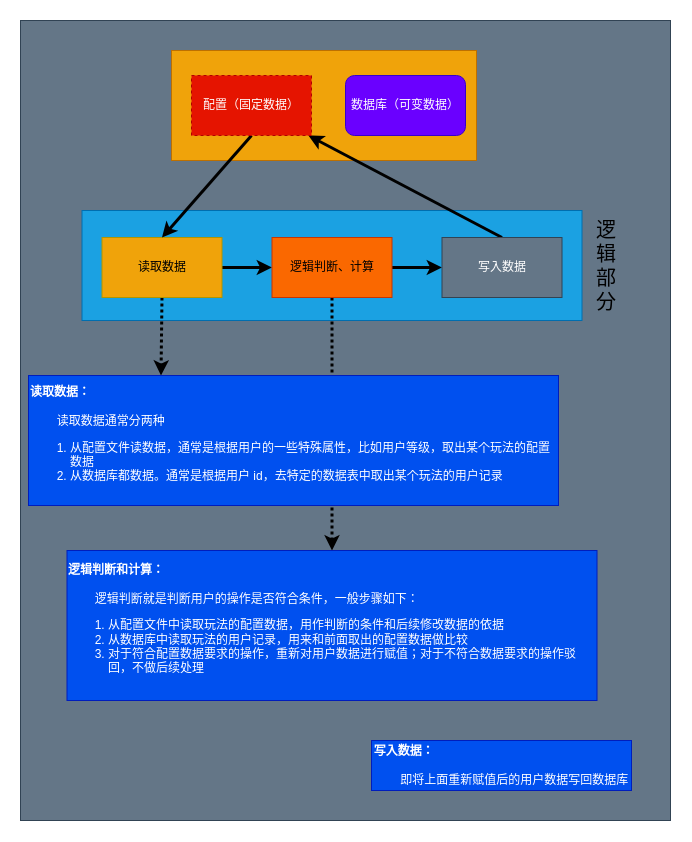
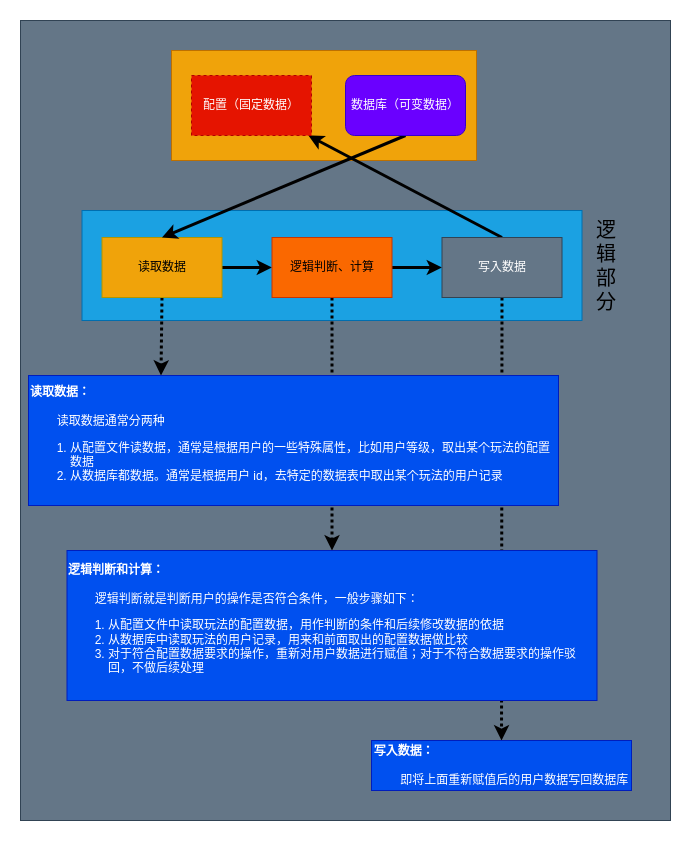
  <mxCell id="0" />
  <mxCell id="1" parent="0" />
  <mxCell id="2" value="" style="rounded=0;whiteSpace=wrap;html=1;fillColor=#647687;strokeColor=#314354;fontColor=#ffffff;" parent="1" vertex="1"><mxGeometry x="20" y="20" width="650" height="800" as="geometry" /></mxCell>
  <mxCell id="3" value="" style="rounded=0;whiteSpace=wrap;html=1;fillColor=#f0a30a;strokeColor=#BD7000;fontColor=#000000;" parent="1" vertex="1"><mxGeometry x="171" y="50" width="305" height="110" as="geometry" /></mxCell>
  <mxCell id="4" value="" style="rounded=0;whiteSpace=wrap;html=1;fillColor=#1ba1e2;strokeColor=#006EAF;fontColor=#ffffff;" parent="1" vertex="1"><mxGeometry x="81.5" y="210" width="500" height="110" as="geometry" /></mxCell>
  <mxCell id="5" style="edgeStyle=none;rounded=0;orthogonalLoop=1;jettySize=auto;html=1;exitX=1;exitY=0.5;exitDx=0;exitDy=0;entryX=0;entryY=0.5;entryDx=0;entryDy=0;strokeWidth=3;" parent="1" source="7" target="10" edge="1"><mxGeometry relative="1" as="geometry" /></mxCell>
  <mxCell id="6" style="edgeStyle=none;rounded=0;orthogonalLoop=1;jettySize=auto;html=1;exitX=0.5;exitY=1;exitDx=0;exitDy=0;entryX=0.25;entryY=0;entryDx=0;entryDy=0;strokeWidth=3;dashed=1;dashPattern=1 1;" parent="1" source="7" target="19" edge="1"><mxGeometry relative="1" as="geometry" /></mxCell>
  <mxCell id="7" value="读取数据" style="rounded=0;whiteSpace=wrap;html=1;fillColor=#f0a30a;strokeColor=#B09500;fontColor=#000000;" parent="1" vertex="1"><mxGeometry x="101.5" y="237" width="120" height="60" as="geometry" /></mxCell>
  <mxCell id="8" style="edgeStyle=none;rounded=0;orthogonalLoop=1;jettySize=auto;html=1;exitX=1;exitY=0.5;exitDx=0;exitDy=0;entryX=0;entryY=0.5;entryDx=0;entryDy=0;strokeWidth=3;" parent="1" source="10" target="13" edge="1"><mxGeometry relative="1" as="geometry" /></mxCell>
  <mxCell id="9" style="edgeStyle=none;rounded=0;orthogonalLoop=1;jettySize=auto;html=1;exitX=0.5;exitY=1;exitDx=0;exitDy=0;dashed=1;dashPattern=1 1;strokeWidth=3;" parent="1" source="10" target="18" edge="1"><mxGeometry relative="1" as="geometry" /></mxCell>
  <mxCell id="10" value="逻辑判断、计算" style="rounded=0;whiteSpace=wrap;html=1;fillColor=#fa6800;strokeColor=#C73500;fontColor=#000000;" parent="1" vertex="1"><mxGeometry x="271.5" y="237" width="120" height="60" as="geometry" /></mxCell>
  <mxCell id="11" style="edgeStyle=none;rounded=0;orthogonalLoop=1;jettySize=auto;html=1;exitX=0.5;exitY=0;exitDx=0;exitDy=0;strokeWidth=3;" parent="1" source="13" target="15" edge="1"><mxGeometry relative="1" as="geometry" /></mxCell>
+ <mxCell id="12" style="edgeStyle=none;rounded=0;orthogonalLoop=1;jettySize=auto;html=1;exitX=0.5;exitY=1;exitDx=0;exitDy=0;dashed=1;dashPattern=1 1;strokeWidth=3;" parent="1" source="13" target="20" edge="1"><mxGeometry relative="1" as="geometry" /></mxCell>
  <mxCell id="13" value="写入数据" style="rounded=0;whiteSpace=wrap;html=1;fillColor=#647687;strokeColor=#314354;fontColor=#ffffff;" parent="1" vertex="1"><mxGeometry x="441.5" y="237" width="120" height="60" as="geometry" /></mxCell>
- <mxCell id="14" style="edgeStyle=none;rounded=0;orthogonalLoop=1;jettySize=auto;html=1;exitX=0.5;exitY=1;exitDx=0;exitDy=0;entryX=0.5;entryY=0;entryDx=0;entryDy=0;strokeWidth=3;" parent="1" source="15" target="7" edge="1"><mxGeometry relative="1" as="geometry" /></mxCell>
  <mxCell id="15" value="配置（固定数据）" style="rounded=0;whiteSpace=wrap;html=1;fillColor=#e51400;strokeColor=#B20000;fontColor=#ffffff;dashed=1;" parent="1" vertex="1"><mxGeometry x="191" y="75" width="120" height="60" as="geometry" /></mxCell>
+ <mxCell id="16" style="edgeStyle=none;rounded=0;orthogonalLoop=1;jettySize=auto;html=1;exitX=0.5;exitY=1;exitDx=0;exitDy=0;entryX=0.5;entryY=0;entryDx=0;entryDy=0;strokeWidth=3;" parent="1" source="17" target="7" edge="1"><mxGeometry relative="1" as="geometry" /></mxCell>
  <mxCell id="17" value="数据库（可变数据）" style="whiteSpace=wrap;html=1;fillColor=#6a00ff;strokeColor=#3700CC;fontColor=#ffffff;rounded=1;" parent="1" vertex="1"><mxGeometry x="345" y="75" width="120" height="60" as="geometry" /></mxCell>
  <mxCell id="18" value="&lt;div style=&quot;color: rgb(255 , 255 , 255) ; text-align: left&quot;&gt;&lt;b&gt;逻辑判断和计算：&lt;/b&gt;&lt;/div&gt;&lt;div style=&quot;color: rgb(255 , 255 , 255) ; text-align: left&quot;&gt;&lt;br&gt;&lt;/div&gt;&lt;div style=&quot;color: rgb(255 , 255 , 255) ; text-align: left&quot;&gt;&amp;nbsp; &amp;nbsp; &amp;nbsp; &amp;nbsp; 逻辑判断就是判断用户的操作是否符合条件，一般步骤如下：&lt;/div&gt;&lt;div style=&quot;color: rgb(255 , 255 , 255) ; text-align: left&quot;&gt;&lt;ol&gt;&lt;li&gt;从配置文件中读取玩法的配置数据，用作判断的条件和后续修改数据的依据&lt;/li&gt;&lt;li&gt;从数据库中读取玩法的用户记录，用来和前面取出的配置数据做比较&lt;/li&gt;&lt;li&gt;对于符合配置数据要求的操作，重新对用户数据进行赋值；对于不符合数据要求的操作驳回，不做后续处理&lt;/li&gt;&lt;/ol&gt;&lt;/div&gt;" style="text;html=1;strokeColor=#001DBC;fillColor=#0050ef;align=center;verticalAlign=middle;whiteSpace=wrap;rounded=0;fontColor=#ffffff;" parent="1" vertex="1"><mxGeometry x="66.5" y="550" width="530" height="150" as="geometry" /></mxCell>
  <mxCell id="19" value="&lt;b style=&quot;color: rgb(255 , 255 , 255)&quot;&gt;读取数据：&lt;br&gt;&lt;/b&gt;&lt;br style=&quot;color: rgb(255 , 255 , 255)&quot;&gt;&lt;span style=&quot;color: rgb(255 , 255 , 255)&quot;&gt;&amp;nbsp; &amp;nbsp; &amp;nbsp; &amp;nbsp; 读取数据通常分两种&lt;/span&gt;&lt;ol style=&quot;color: rgb(255 , 255 , 255)&quot;&gt;&lt;li&gt;从配置文件读数据，通常是根据用户的一些特殊属性，比如用户等级，取出某个玩法的配置数据&lt;/li&gt;&lt;li&gt;从数据库都数据。通常是根据用户 id，去特定的数据表中取出某个玩法的用户记录&lt;/li&gt;&lt;/ol&gt;" style="text;html=1;strokeColor=#001DBC;fillColor=#0050ef;align=left;verticalAlign=middle;whiteSpace=wrap;rounded=0;fontColor=#ffffff;" parent="1" vertex="1"><mxGeometry x="28" y="375" width="530" height="130" as="geometry" /></mxCell>
  <mxCell id="20" value="&lt;div style=&quot;color: rgb(255 , 255 , 255) ; text-align: left&quot;&gt;&lt;b&gt;写入数据：&lt;/b&gt;&lt;/div&gt;&lt;div style=&quot;color: rgb(255 , 255 , 255) ; text-align: left&quot;&gt;&lt;b&gt;&lt;br&gt;&lt;/b&gt;&lt;/div&gt;&lt;div style=&quot;color: rgb(255 , 255 , 255) ; text-align: left&quot;&gt;&amp;nbsp; &amp;nbsp; &amp;nbsp; &amp;nbsp; 即将上面重新赋值后的用户数据写回数据库&lt;/div&gt;" style="text;html=1;strokeColor=#001DBC;fillColor=#0050ef;align=center;verticalAlign=middle;whiteSpace=wrap;rounded=0;fontColor=#ffffff;" parent="1" vertex="1"><mxGeometry x="371" y="740" width="260" height="50" as="geometry" /></mxCell>
  <mxCell id="21" value="&lt;span style=&quot;font-size: 20px&quot;&gt;逻辑部分&lt;/span&gt;" style="text;html=1;strokeColor=none;fillColor=none;align=center;verticalAlign=middle;whiteSpace=wrap;rounded=0;" parent="1" vertex="1"><mxGeometry x="591" y="220" width="30" height="90" as="geometry" /></mxCell>
